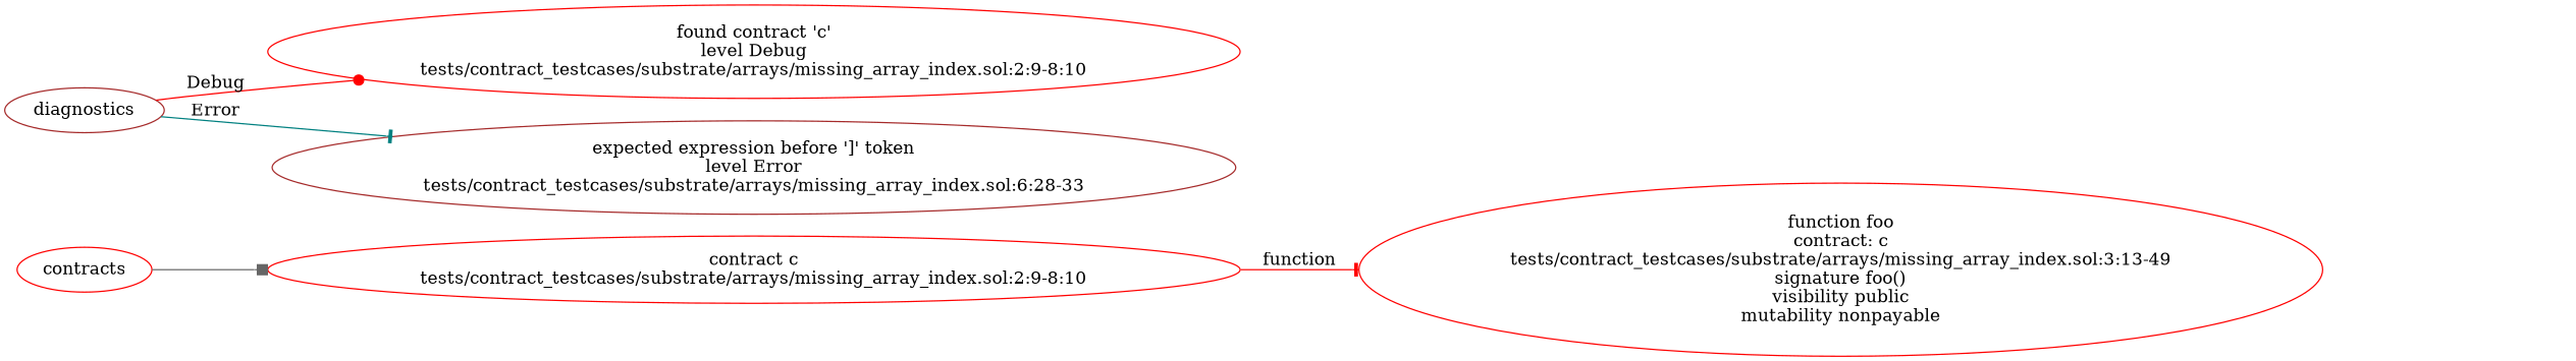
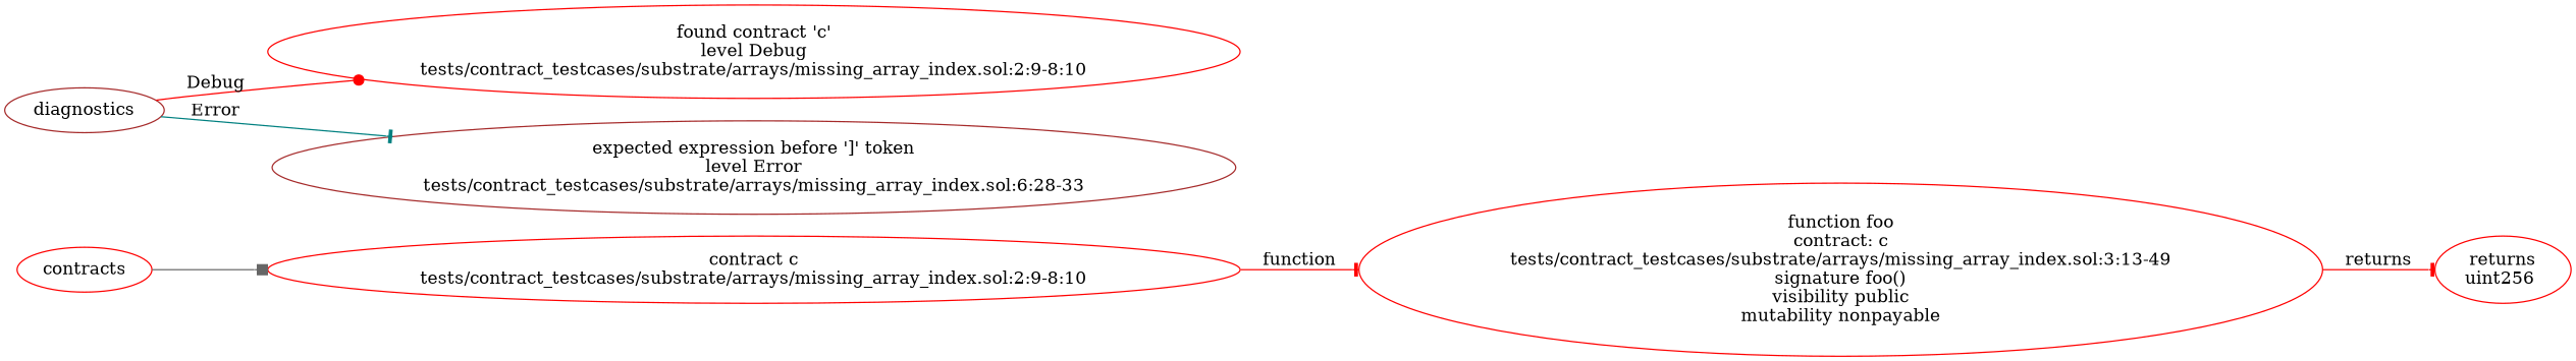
  strict digraph {
    rankdir=LR
    node [color=red]
    edge [color=red arrowhead=tee]
    n1 [label="contract c\ntests/contract_testcases/substrate/arrays/missing_array_index.sol:2:9-8:10"]
    n2 [label="function foo\ncontract: c\ntests/contract_testcases/substrate/arrays/missing_array_index.sol:3:13-49\nsignature foo()\nvisibility public\nmutability nonpayable"]
+   n3 [label="returns\nuint256 "]
    n4 [label="found contract 'c'\nlevel Debug\ntests/contract_testcases/substrate/arrays/missing_array_index.sol:2:9-8:10"]
    n5 [label="expected expression before ']' token\nlevel Error\ntests/contract_testcases/substrate/arrays/missing_array_index.sol:6:28-33" color=brown]
    contracts
    diagnostics [color=brown]
    n1 -> n2 [label=function]
+   n2 -> n3 [label=returns]
    contracts -> n1 [color=gray40 arrowhead=box]
    diagnostics -> n4 [label=Debug arrowhead=dot]
    diagnostics -> n5 [label=Error color=teal]
  }
